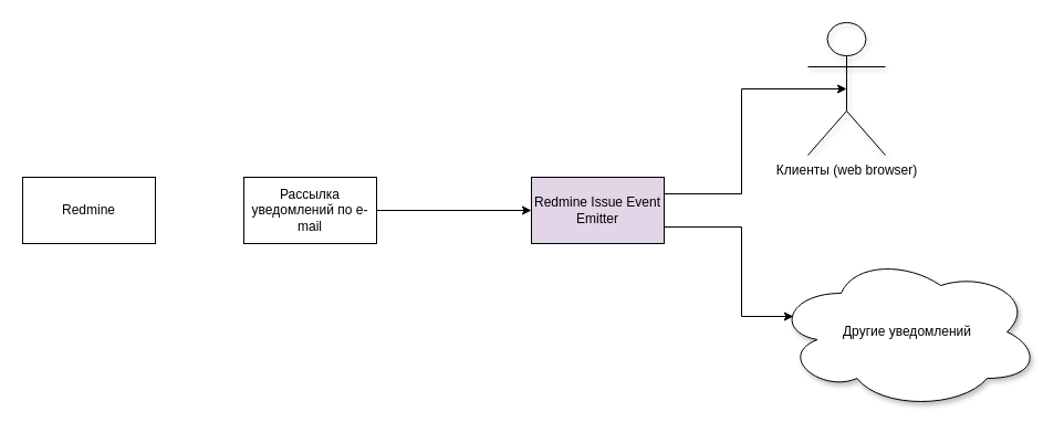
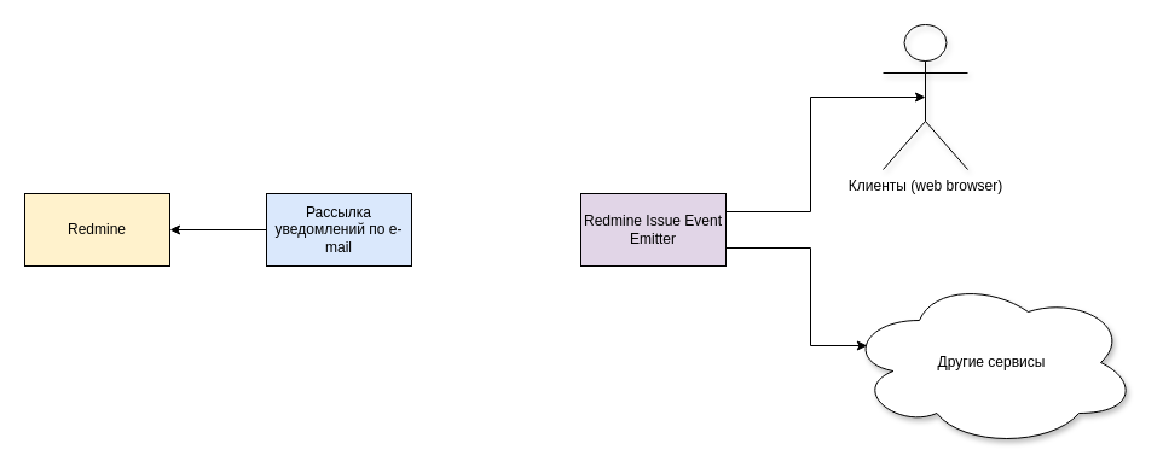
  <mxCell id="0" />
  <mxCell id="1" parent="0" />
- <mxCell id="2" value="Redmine" style="rounded=0;whiteSpace=wrap;html=1;" parent="1" vertex="1"><mxGeometry x="20" y="160" width="120" height="60" as="geometry" /></mxCell>
- <mxCell id="3" value="" style="edgeStyle=orthogonalEdgeStyle;rounded=0;orthogonalLoop=1;jettySize=auto;html=1;" parent="1" source="4" target="7" edge="1"><mxGeometry relative="1" as="geometry" /></mxCell>
- <mxCell id="4" value="Рассылка уведомлений по e-mail" style="rounded=0;whiteSpace=wrap;html=1;" parent="1" vertex="1"><mxGeometry x="220" y="160" width="120" height="60" as="geometry" /></mxCell>
+ <mxCell id="2" value="Redmine" style="rounded=0;whiteSpace=wrap;html=1;fillColor=#fff2cc;" parent="1" vertex="1"><mxGeometry x="20" y="160" width="120" height="60" as="geometry" /></mxCell>
+ <mxCell id="3" value="" style="edgeStyle=orthogonalEdgeStyle;rounded=0;orthogonalLoop=1;jettySize=auto;html=1;" parent="1" source="4" target="2" edge="1"><mxGeometry relative="1" as="geometry" /></mxCell>
+ <mxCell id="4" value="Рассылка уведомлений по e-mail" style="rounded=0;whiteSpace=wrap;html=1;fillColor=#dae8fc;" parent="1" vertex="1"><mxGeometry x="220" y="160" width="120" height="60" as="geometry" /></mxCell>
  <mxCell id="5" style="edgeStyle=orthogonalEdgeStyle;html=1;exitX=1;exitY=0.25;exitDx=0;exitDy=0;entryX=0.5;entryY=0.5;entryDx=0;entryDy=0;entryPerimeter=0;rounded=0;" edge="1" parent="1" source="7" target="9"><mxGeometry relative="1" as="geometry"><Array as="points"><mxPoint x="670" y="175" /><mxPoint x="670" y="80" /></Array></mxGeometry></mxCell>
  <mxCell id="6" style="edgeStyle=orthogonalEdgeStyle;rounded=0;html=1;exitX=1;exitY=0.75;exitDx=0;exitDy=0;entryX=0.07;entryY=0.4;entryDx=0;entryDy=0;entryPerimeter=0;" edge="1" parent="1" source="7" target="8"><mxGeometry relative="1" as="geometry"><Array as="points"><mxPoint x="670" y="205" /><mxPoint x="670" y="286" /></Array></mxGeometry></mxCell>
  <mxCell id="7" value="Redmine Issue Event Emitter" style="whiteSpace=wrap;html=1;rounded=0;fillColor=#e1d5e7;" parent="1" vertex="1"><mxGeometry x="480" y="160" width="120" height="60" as="geometry" /></mxCell>
- <mxCell id="8" value="Другие уведомлений" style="ellipse;shape=cloud;whiteSpace=wrap;html=1;shadow=1;fillColor=default;" parent="1" vertex="1"><mxGeometry x="700" y="230" width="240" height="140" as="geometry" /></mxCell>
+ <mxCell id="8" value="Другие сервисы" style="ellipse;shape=cloud;whiteSpace=wrap;html=1;shadow=1;fillColor=default;" parent="1" vertex="1"><mxGeometry x="700" y="230" width="240" height="140" as="geometry" /></mxCell>
  <mxCell id="9" value="Клиенты (web browser)" style="shape=umlActor;verticalLabelPosition=bottom;verticalAlign=top;html=1;outlineConnect=0;shadow=1;fillColor=none;" parent="1" vertex="1"><mxGeometry x="730" y="20" width="70" height="120" as="geometry" /></mxCell>
